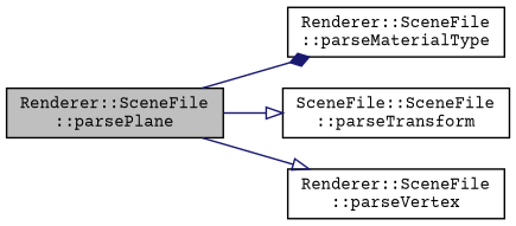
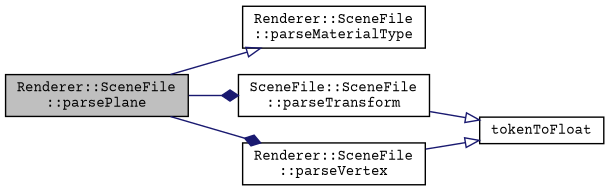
  digraph {
    fontname="Courier Prime"
    rankdir=LR
    node [color=black fillcolor=white fontname="Courier Prime" fontsize=10 shape=record style=filled]
    edge [arrowhead=diamond color=midnightblue fontname="Courier Prime" fontsize=10 labelfontname=Helvetica labelfontsize=10 style=solid]
    n1 [fillcolor=grey75 fontcolor=black height=0.2 label="Renderer::SceneFile\l::parsePlane" width=0.4]
    n2 [height=0.2 label="Renderer::SceneFile\l::parseMaterialType" width=0.4]
    n3 [height=0.2 label="SceneFile::SceneFile\l::parseTransform" width=0.4]
    n4 [height=0.2 label="Renderer::SceneFile\l::parseVertex" width=0.4]
-   n1 -> n2
-   n1 -> n3 [arrowhead=onormal]
-   n1 -> n4 [arrowhead=onormal]
+   n5 [height=0.2 label=tokenToFloat width=0.4]
+   n1 -> n2 [arrowhead=onormal]
+   n1 -> n3
+   n1 -> n4
+   n3 -> n5 [arrowhead=onormal]
+   n4 -> n5 [arrowhead=onormal]
  }
